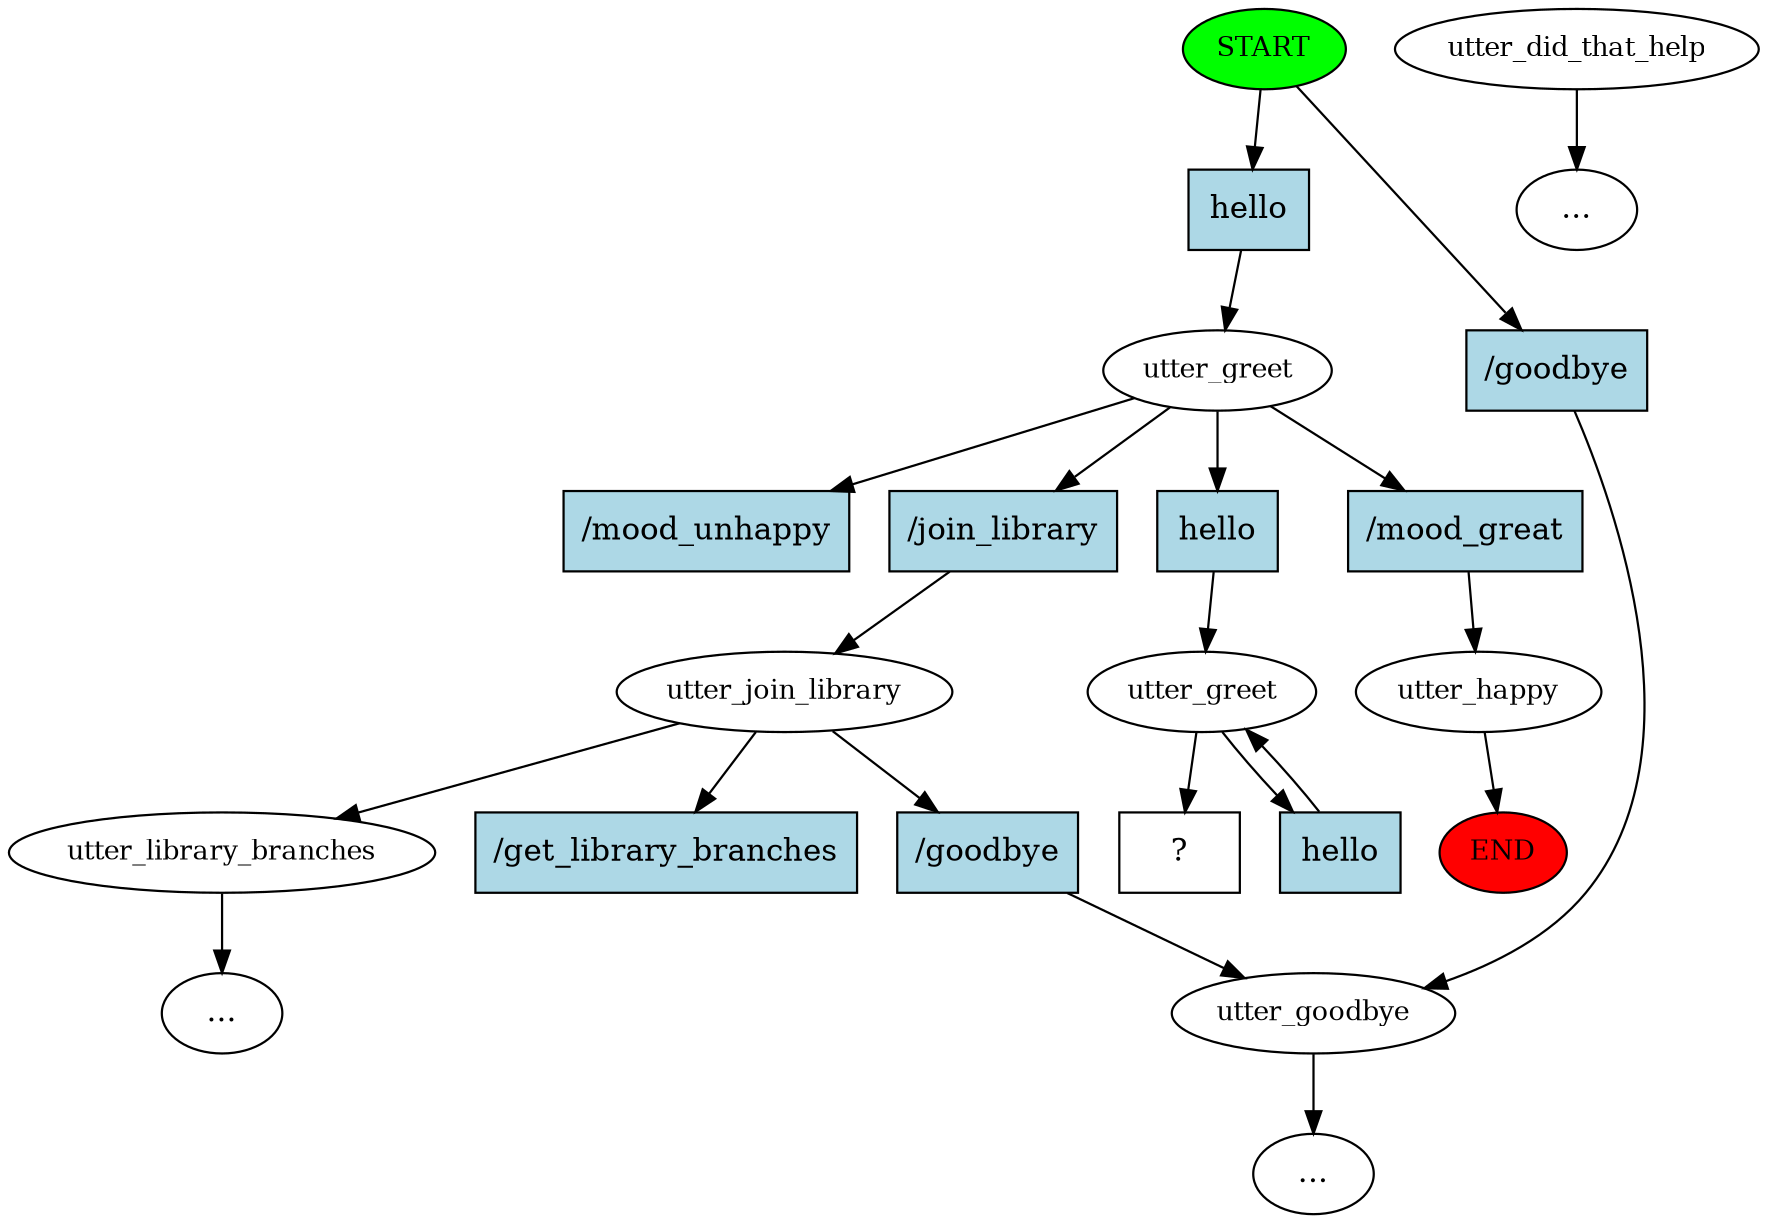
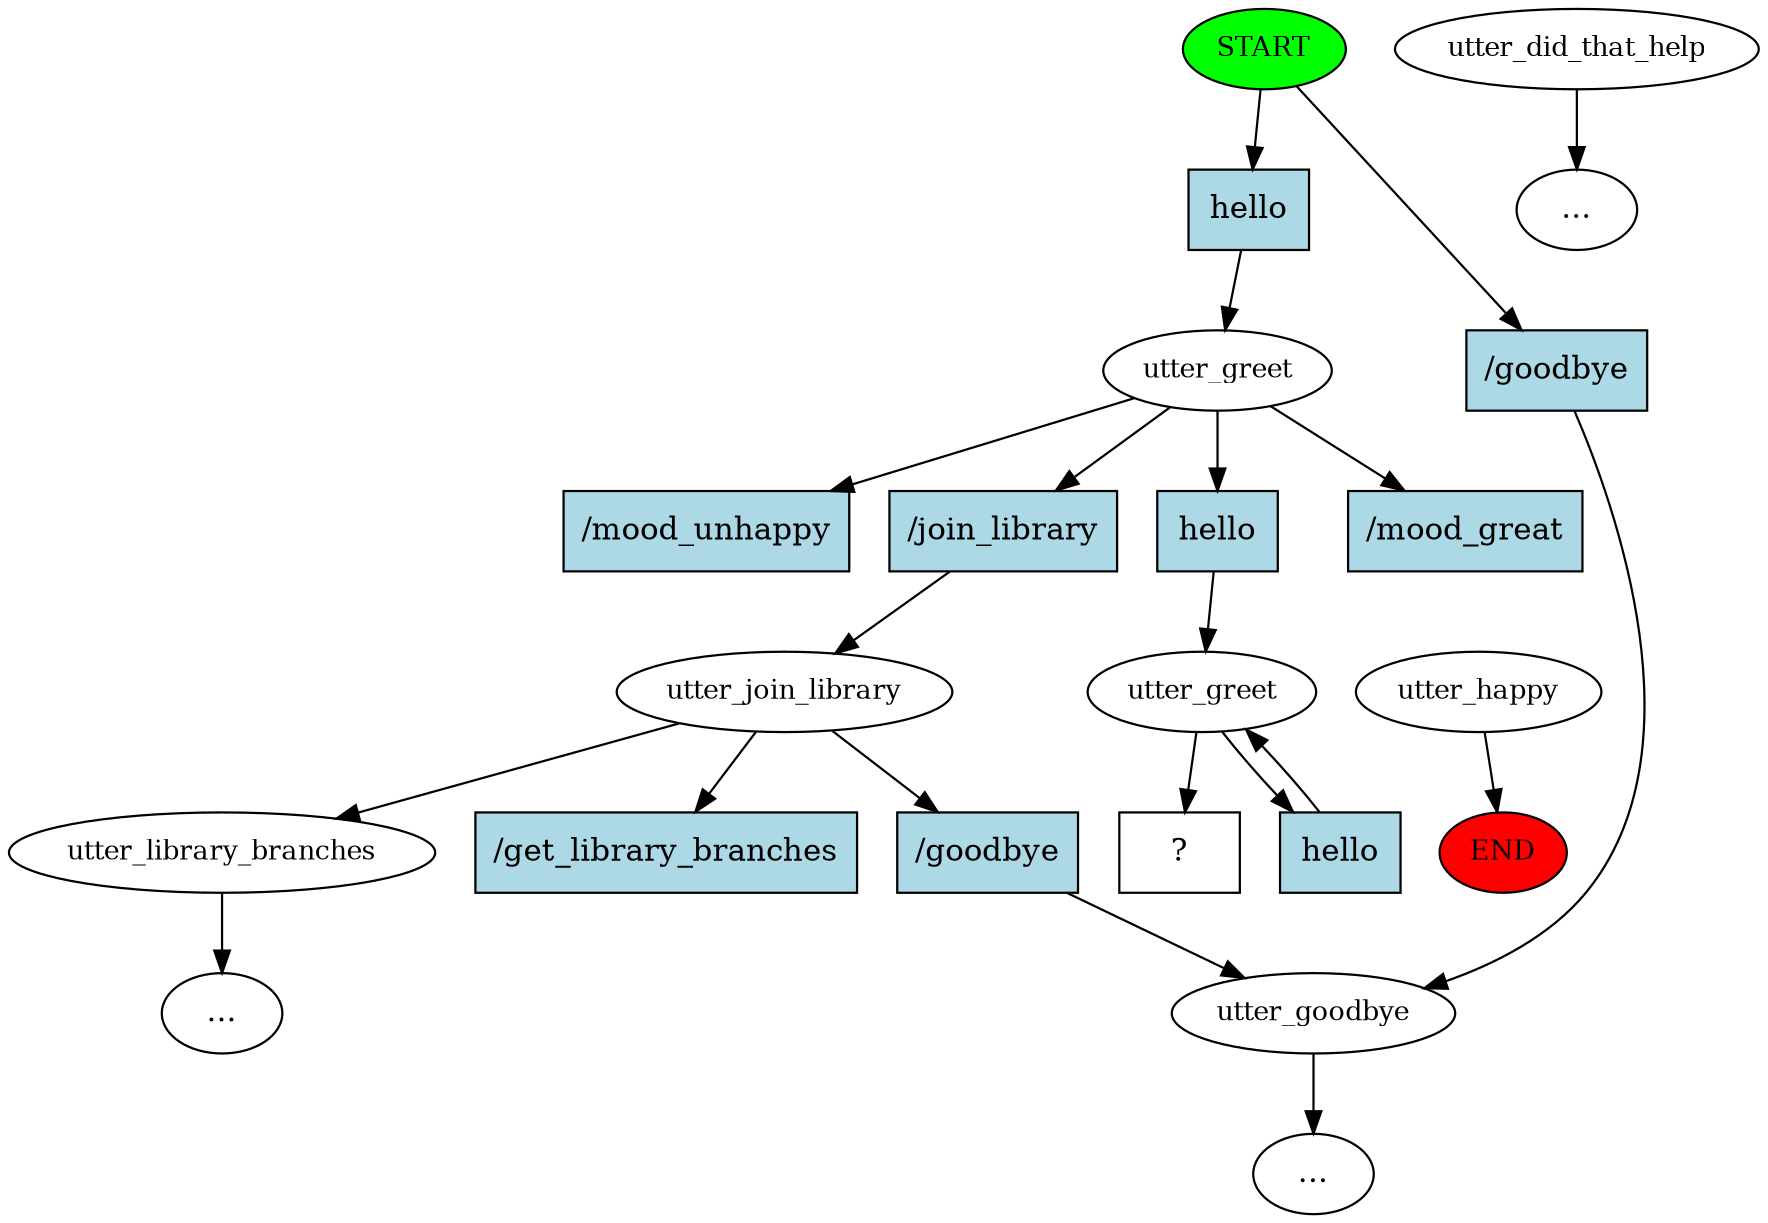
  digraph {
    n1 [fillcolor=green fontsize=12 label=START style=filled]
    n2 [fillcolor=lightblue label=hello shape=rect style=filled]
    n3 [fillcolor=lightblue label="\/goodbye" shape=rect style=filled]
    n4 [fontsize=12 label=utter_greet]
    n5 [fontsize=12 label=utter_goodbye]
    n6 [fillcolor=red fontsize=12 label=END style=filled]
    n7 [fillcolor=lightblue label="\/mood_great" shape=rect style=filled]
    n8 [fillcolor=lightblue label="\/mood_unhappy" shape=rect style=filled]
    n9 [fillcolor=lightblue label="\/join_library" shape=rect style=filled]
    n10 [fillcolor=lightblue label=hello shape=rect style=filled]
    n11 [fontsize=12 label=utter_happy]
    n12 [fontsize=12 label=utter_join_library]
    n13 [fontsize=12 label=utter_greet]
    n14 [fontsize=12 label=utter_did_that_help]
    n15 [label="..."]
    n16 [label="..."]
    n17 [fillcolor=lightblue label="\/goodbye" shape=rect style=filled]
    n18 [fillcolor=lightblue label="\/get_library_branches" shape=rect style=filled]
    n19 [fontsize=12 label=utter_library_branches]
    n20 [label="..."]
    n21 [label="  ?  " shape=rect]
    n22 [fillcolor=lightblue label=hello shape=rect style=filled]
    n1 -> n2
    n1 -> n3
    n2 -> n4
    n3 -> n5
    n4 -> n7
    n4 -> n8
    n4 -> n9
    n4 -> n10
    n5 -> n16
-   n7 -> n11
    n9 -> n12
    n10 -> n13
    n11 -> n6
    n12 -> n17
    n12 -> n18
    n12 -> n19
    n13 -> n21
    n13 -> n22
    n14 -> n15
    n17 -> n5
    n19 -> n20
    n22 -> n13
  }
